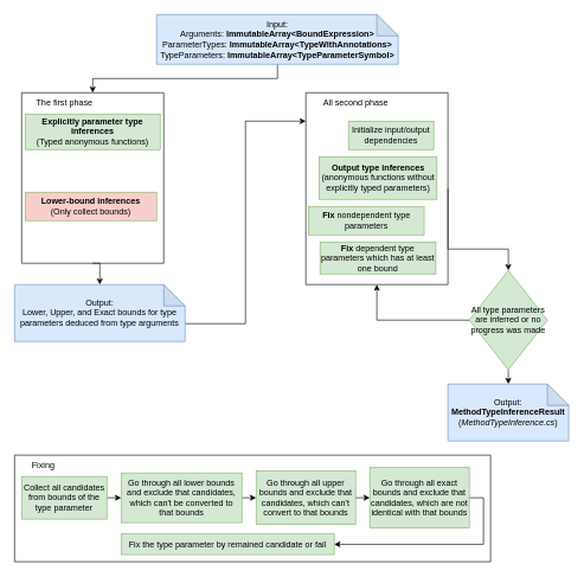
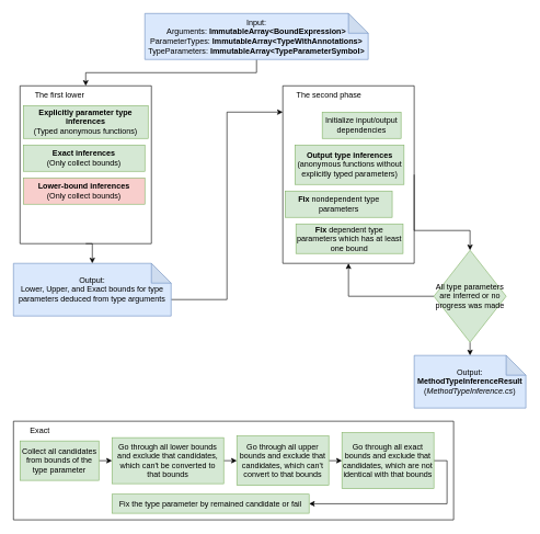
  <mxCell id="0" />
  <mxCell id="1" parent="0" />
  <mxCell id="2" style="edgeStyle=orthogonalEdgeStyle;rounded=0;orthogonalLoop=1;jettySize=auto;html=1;exitX=0.5;exitY=1;exitDx=0;exitDy=0;exitPerimeter=0;entryX=0.5;entryY=0;entryDx=0;entryDy=0;" parent="1" source="3" target="5" edge="1"><mxGeometry relative="1" as="geometry" /></mxCell>
  <mxCell id="3" value="Input:&lt;br&gt;Arguments: &lt;b&gt;ImmutableArray&amp;lt;BoundExpression&amp;gt;&lt;/b&gt;&lt;br&gt;ParameterTypes: &lt;b&gt;ImmutableArray&amp;lt;TypeWithAnnotations&amp;gt;&lt;/b&gt;&lt;br&gt;TypeParameters: &lt;b&gt;ImmutableArray&amp;lt;TypeParameterSymbol&amp;gt;&lt;/b&gt;" style="shape=note;whiteSpace=wrap;html=1;backgroundOutline=1;darkOpacity=0.05;fillColor=#dae8fc;strokeColor=#6c8ebf;" parent="1" vertex="1"><mxGeometry x="220" y="20" width="340" height="70" as="geometry" /></mxCell>
  <mxCell id="4" style="edgeStyle=orthogonalEdgeStyle;rounded=0;orthogonalLoop=1;jettySize=auto;html=1;exitX=0.5;exitY=1;exitDx=0;exitDy=0;entryX=0.5;entryY=0;entryDx=0;entryDy=0;entryPerimeter=0;" parent="1" source="5" target="22" edge="1"><mxGeometry relative="1" as="geometry" /></mxCell>
  <mxCell id="5" value="" style="swimlane;startSize=0;" parent="1" vertex="1"><mxGeometry x="30" y="130" width="200" height="240" as="geometry" /></mxCell>
- <mxCell id="6" value="The first phase" style="text;html=1;align=center;verticalAlign=middle;resizable=0;points=[];autosize=1;strokeColor=none;fillColor=none;" parent="5" vertex="1"><mxGeometry x="10" width="100" height="30" as="geometry" /></mxCell>
+ <mxCell id="6" value="The first lower" style="text;html=1;align=center;verticalAlign=middle;resizable=0;points=[];autosize=1;strokeColor=none;fillColor=none;" parent="5" vertex="1"><mxGeometry x="10" width="100" height="30" as="geometry" /></mxCell>
  <mxCell id="7" value="&lt;b&gt;Explicitly parameter type inferences&lt;/b&gt;&lt;br&gt;(Typed anonymous functions)" style="rounded=0;whiteSpace=wrap;html=1;fillColor=#d5e8d4;strokeColor=#82b366;" parent="5" vertex="1"><mxGeometry x="5" y="30" width="190" height="50" as="geometry" /></mxCell>
+ <mxCell id="8" value="&lt;b&gt;Exact inferences&lt;/b&gt;&lt;br&gt;(Only collect bounds)" style="rounded=0;whiteSpace=wrap;html=1;fillColor=#d5e8d4;strokeColor=#82b366;" parent="5" vertex="1"><mxGeometry x="5" y="90" width="185" height="40" as="geometry" /></mxCell>
  <mxCell id="9" value="&lt;b&gt;Lower-bound inferences&lt;/b&gt;&lt;br&gt;(Only collect bounds)" style="rounded=0;whiteSpace=wrap;html=1;fillColor=#f8cecc;strokeColor=#82b366;" parent="5" vertex="1"><mxGeometry x="5" y="140" width="185" height="40" as="geometry" /></mxCell>
  <mxCell id="10" style="edgeStyle=orthogonalEdgeStyle;rounded=0;orthogonalLoop=1;jettySize=auto;html=1;exitX=1;exitY=0.5;exitDx=0;exitDy=0;entryX=0.5;entryY=0;entryDx=0;entryDy=0;" parent="1" source="11" target="19" edge="1"><mxGeometry relative="1" as="geometry"><Array as="points"><mxPoint x="630" y="350" /><mxPoint x="715" y="350" /></Array></mxGeometry></mxCell>
  <mxCell id="11" value="" style="swimlane;startSize=0;" parent="1" vertex="1"><mxGeometry x="430" y="130" width="200" height="270" as="geometry" /></mxCell>
- <mxCell id="12" value="All second phase" style="text;html=1;align=center;verticalAlign=middle;resizable=0;points=[];autosize=1;strokeColor=none;fillColor=none;" parent="11" vertex="1"><mxGeometry x="10" width="120" height="30" as="geometry" /></mxCell>
+ <mxCell id="12" value="The second phase" style="text;html=1;align=center;verticalAlign=middle;resizable=0;points=[];autosize=1;strokeColor=none;fillColor=none;" parent="11" vertex="1"><mxGeometry x="10" width="120" height="30" as="geometry" /></mxCell>
  <mxCell id="13" value="&lt;b&gt;Output type inferences&lt;/b&gt;&lt;br&gt;(anonymous functions without explicitly typed parameters)" style="rounded=0;whiteSpace=wrap;html=1;fillColor=#d5e8d4;strokeColor=#82b366;" parent="11" vertex="1"><mxGeometry x="18.5" y="90" width="166" height="60" as="geometry" /></mxCell>
  <mxCell id="14" value="&lt;b&gt;Fix&lt;/b&gt; nondependent type parameters" style="rounded=0;whiteSpace=wrap;html=1;fillColor=#d5e8d4;strokeColor=#82b366;" parent="11" vertex="1"><mxGeometry x="3.5" y="160" width="163" height="40" as="geometry" /></mxCell>
  <mxCell id="15" value="&lt;b&gt;Fix&lt;/b&gt; dependent type parameters which has at least one bound" style="rounded=0;whiteSpace=wrap;html=1;fillColor=#d5e8d4;strokeColor=#82b366;" parent="11" vertex="1"><mxGeometry x="20" y="210" width="163" height="45" as="geometry" /></mxCell>
  <mxCell id="16" value="Initialize input/output dependencies" style="rounded=0;whiteSpace=wrap;html=1;fillColor=#d5e8d4;strokeColor=#82b366;" parent="11" vertex="1"><mxGeometry x="60" y="40" width="120" height="40" as="geometry" /></mxCell>
  <mxCell id="17" style="edgeStyle=orthogonalEdgeStyle;rounded=0;orthogonalLoop=1;jettySize=auto;html=1;exitX=0;exitY=0.5;exitDx=0;exitDy=0;entryX=0.5;entryY=1;entryDx=0;entryDy=0;" parent="1" source="19" target="11" edge="1"><mxGeometry relative="1" as="geometry" /></mxCell>
  <mxCell id="18" style="edgeStyle=orthogonalEdgeStyle;rounded=0;orthogonalLoop=1;jettySize=auto;html=1;exitX=0.5;exitY=1;exitDx=0;exitDy=0;entryX=0.5;entryY=0;entryDx=0;entryDy=0;entryPerimeter=0;" parent="1" source="19" target="20" edge="1"><mxGeometry relative="1" as="geometry"><mxPoint x="735" y="590" as="targetPoint" /></mxGeometry></mxCell>
  <mxCell id="19" value="All type parameters are inferred or no progress was made" style="rhombus;whiteSpace=wrap;html=1;fillColor=#d5e8d4;strokeColor=#82b366;" parent="1" vertex="1"><mxGeometry x="660" y="380" width="110" height="140" as="geometry" /></mxCell>
  <mxCell id="20" value="Output:&lt;br&gt;&lt;b&gt;MethodTypeInferenceResult&lt;/b&gt;&lt;br&gt;(&lt;i&gt;MethodTypeInference.cs&lt;/i&gt;)" style="shape=note;whiteSpace=wrap;html=1;backgroundOutline=1;darkOpacity=0.05;fillColor=#dae8fc;strokeColor=#6c8ebf;" parent="1" vertex="1"><mxGeometry x="630" y="540" width="170" height="80" as="geometry" /></mxCell>
  <mxCell id="21" style="edgeStyle=orthogonalEdgeStyle;rounded=0;orthogonalLoop=1;jettySize=auto;html=1;exitX=0;exitY=0;exitDx=240;exitDy=55;exitPerimeter=0;" parent="1" source="22" edge="1"><mxGeometry relative="1" as="geometry"><mxPoint x="430" y="170" as="targetPoint" /><Array as="points"><mxPoint x="345" y="455" /><mxPoint x="345" y="170" /><mxPoint x="430" y="170" /></Array></mxGeometry></mxCell>
  <mxCell id="22" value="Output:&lt;br&gt;Lower, Upper, and Exact bounds for type parameters deduced from type arguments" style="shape=note;whiteSpace=wrap;html=1;backgroundOutline=1;darkOpacity=0.05;fillColor=#dae8fc;strokeColor=#6c8ebf;" parent="1" vertex="1"><mxGeometry x="20" y="400" width="240" height="80" as="geometry" /></mxCell>
  <mxCell id="23" value="" style="swimlane;startSize=0;" parent="1" vertex="1"><mxGeometry x="20" y="640" width="670" height="150" as="geometry" /></mxCell>
- <mxCell id="24" value="Fixing" style="text;html=1;align=center;verticalAlign=middle;resizable=0;points=[];autosize=1;strokeColor=none;fillColor=none;" parent="23" vertex="1"><mxGeometry x="10" width="60" height="30" as="geometry" /></mxCell>
+ <mxCell id="24" value="Exact" style="text;html=1;align=center;verticalAlign=middle;resizable=0;points=[];autosize=1;strokeColor=none;fillColor=none;" parent="23" vertex="1"><mxGeometry x="10" width="60" height="30" as="geometry" /></mxCell>
  <mxCell id="25" style="edgeStyle=orthogonalEdgeStyle;rounded=0;orthogonalLoop=1;jettySize=auto;html=1;exitX=1;exitY=0.5;exitDx=0;exitDy=0;entryX=0;entryY=0.5;entryDx=0;entryDy=0;" parent="23" source="26" target="28" edge="1"><mxGeometry relative="1" as="geometry" /></mxCell>
  <mxCell id="26" value="Collect all candidates from bounds of the type parameter" style="rounded=0;whiteSpace=wrap;html=1;fillColor=#d5e8d4;strokeColor=#82b366;" parent="23" vertex="1"><mxGeometry x="10" y="30" width="120" height="60" as="geometry" /></mxCell>
  <mxCell id="27" style="edgeStyle=orthogonalEdgeStyle;rounded=0;orthogonalLoop=1;jettySize=auto;html=1;exitX=1;exitY=0.5;exitDx=0;exitDy=0;entryX=0;entryY=0.5;entryDx=0;entryDy=0;" parent="23" source="28" target="30" edge="1"><mxGeometry relative="1" as="geometry"><mxPoint x="340" y="-119" as="targetPoint" /></mxGeometry></mxCell>
  <mxCell id="28" value="Go through all lower bounds and exclude that candidates, which can't be converted to that bounds" style="rounded=0;whiteSpace=wrap;html=1;fillColor=#d5e8d4;strokeColor=#82b366;" parent="23" vertex="1"><mxGeometry x="150" y="25" width="170" height="70" as="geometry" /></mxCell>
  <mxCell id="29" style="edgeStyle=orthogonalEdgeStyle;rounded=0;orthogonalLoop=1;jettySize=auto;html=1;exitX=1;exitY=0.5;exitDx=0;exitDy=0;entryX=0;entryY=0.5;entryDx=0;entryDy=0;" parent="23" source="30" target="32" edge="1"><mxGeometry relative="1" as="geometry" /></mxCell>
  <mxCell id="30" value="Go through all upper bounds and exclude that candidates, which can't convert to that bounds" style="rounded=0;whiteSpace=wrap;html=1;fillColor=#d5e8d4;strokeColor=#82b366;" parent="23" vertex="1"><mxGeometry x="340" y="22.5" width="140" height="75" as="geometry" /></mxCell>
  <mxCell id="31" style="edgeStyle=orthogonalEdgeStyle;rounded=0;orthogonalLoop=1;jettySize=auto;html=1;exitX=1;exitY=0.5;exitDx=0;exitDy=0;entryX=1;entryY=0.5;entryDx=0;entryDy=0;" parent="23" source="32" target="33" edge="1"><mxGeometry relative="1" as="geometry" /></mxCell>
  <mxCell id="32" value="Go through all exact bounds and exclude that candidates, which are not identical with that bounds" style="rounded=0;whiteSpace=wrap;html=1;fillColor=#d5e8d4;strokeColor=#82b366;" parent="23" vertex="1"><mxGeometry x="500" y="17.5" width="140" height="85" as="geometry" /></mxCell>
  <mxCell id="33" value="Fix the type parameter by remained candidate or fail" style="rounded=0;whiteSpace=wrap;html=1;fillColor=#d5e8d4;strokeColor=#82b366;" parent="23" vertex="1"><mxGeometry x="150" y="111" width="300" height="29" as="geometry" /></mxCell>
